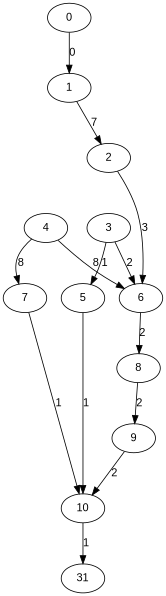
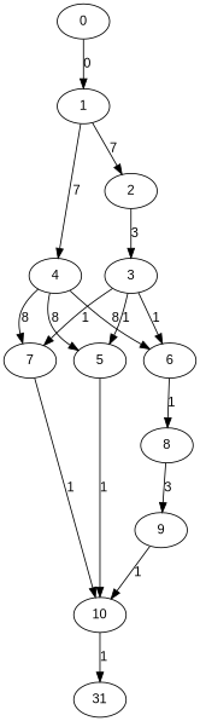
  digraph {
    fontname="Liberation Sans"
    node [fontname="Liberation Sans"]
    edge [fontname="Liberation Sans"]
    1
    2
    4
    3
    5
    6
    7
    10
    8
    n10 [label=31]
    9
    0
    1 -> 2 [label=7]
-   2 -> 6 [label=3]
+   1 -> 4 [label=7]
+   2 -> 3 [label=3]
+   4 -> 5 [label=8]
    4 -> 6 [label=8]
    4 -> 7 [label=8]
    3 -> 5 [label=1]
-   3 -> 6 [label=2]
+   3 -> 6 [label=1]
+   3 -> 7 [label=1]
    5 -> 10 [label=1]
-   6 -> 8 [label=2]
+   6 -> 8 [label=1]
    7 -> 10 [label=1]
    10 -> n10 [label=1]
-   8 -> 9 [label=2]
-   9 -> 10 [label=2]
+   8 -> 9 [label=3]
+   9 -> 10 [label=1]
    0 -> 1 [label=0]
  }
